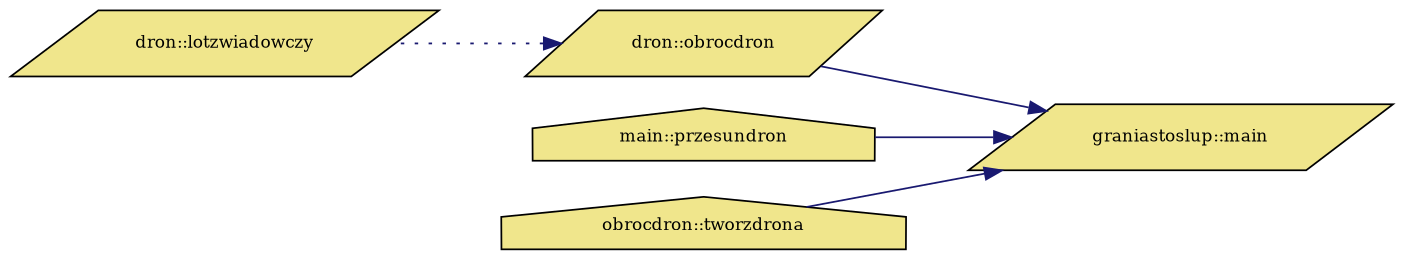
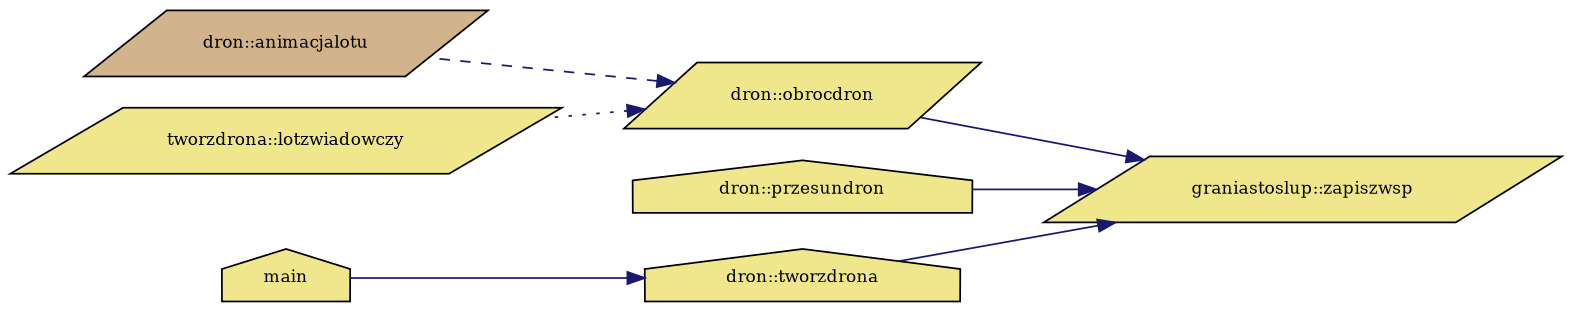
  digraph {
    fontname="DejaVu Serif"
    rankdir=RL
    node [color=black fillcolor=khaki fontname="DejaVu Serif" fontsize=10 shape=parallelogram style=filled]
    edge [color=midnightblue dir=back fontname="DejaVu Serif" fontsize=10 labelfontname=Helvetica labelfontsize=10 style=solid]
-   n1 [fontcolor=black height=0.2 label="graniastoslup::main" width=0.4]
+   n1 [fontcolor=black height=0.2 label="graniastoslup::zapiszwsp" width=0.4]
    n2 [height=0.2 label="dron::obrocdron" width=0.4]
-   n3 [height=0.2 label="main::przesundron" shape=house width=0.4]
-   n4 [height=0.2 label="obrocdron::tworzdrona" shape=house width=0.4]
-   n6 [height=0.2 label="dron::lotzwiadowczy" width=0.4]
+   n3 [height=0.2 label="dron::przesundron" shape=house width=0.4]
+   n4 [height=0.2 label="dron::tworzdrona" shape=house width=0.4]
+   n5 [fillcolor=tan height=0.2 label="dron::animacjalotu" width=0.4]
+   n6 [height=0.2 label="tworzdrona::lotzwiadowczy" width=0.4]
+   n7 [height=0.2 label=main shape=house width=0.4]
    n1 -> n2
    n1 -> n3
    n1 -> n4
+   n2 -> n5 [style=dashed]
    n2 -> n6 [style=dotted]
+   n4 -> n7
  }
